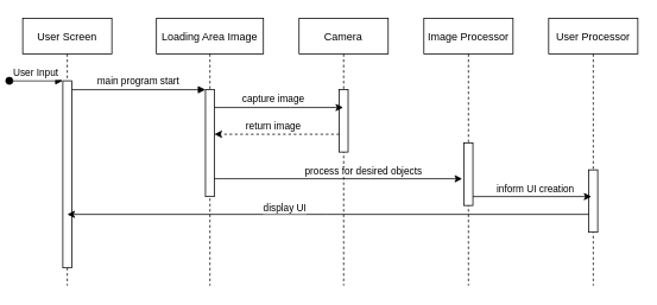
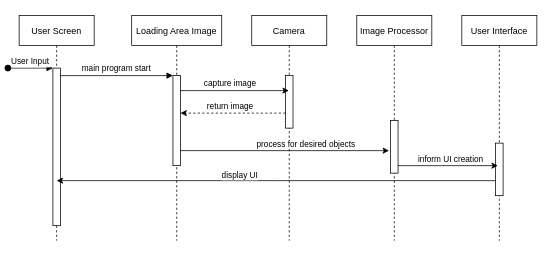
  <mxCell id="0" />
  <mxCell id="1" parent="0" />
  <mxCell id="2" value="User Screen" style="shape=umlLifeline;perimeter=lifelinePerimeter;container=1;collapsible=0;recursiveResize=0;rounded=0;shadow=0;strokeWidth=1;" parent="1" vertex="1"><mxGeometry x="20" y="20" width="100" height="300" as="geometry" /></mxCell>
  <mxCell id="3" value="" style="points=[];perimeter=orthogonalPerimeter;rounded=0;shadow=0;strokeWidth=1;" parent="2" vertex="1"><mxGeometry x="45" y="70" width="10" height="210" as="geometry" /></mxCell>
  <mxCell id="4" value="User Input" style="verticalAlign=bottom;startArrow=oval;endArrow=block;startSize=8;shadow=0;strokeWidth=1;" parent="2" target="3" edge="1"><mxGeometry relative="1" as="geometry"><mxPoint x="-15" y="70" as="sourcePoint" /></mxGeometry></mxCell>
  <mxCell id="5" value="Loading Area Image" style="shape=umlLifeline;perimeter=lifelinePerimeter;container=1;collapsible=0;recursiveResize=0;rounded=0;shadow=0;strokeWidth=1;" parent="1" vertex="1"><mxGeometry x="170" y="20" width="120" height="300" as="geometry" /></mxCell>
  <mxCell id="6" value="" style="points=[];perimeter=orthogonalPerimeter;rounded=0;shadow=0;strokeWidth=1;" parent="5" vertex="1"><mxGeometry x="55" y="80" width="10" height="120" as="geometry" /></mxCell>
  <mxCell id="7" value="main program start" style="verticalAlign=bottom;endArrow=block;entryX=0;entryY=0;shadow=0;strokeWidth=1;" parent="1" source="3" target="6" edge="1"><mxGeometry relative="1" as="geometry"><mxPoint x="175" y="100" as="sourcePoint" /><mxPoint as="offset" /></mxGeometry></mxCell>
  <mxCell id="8" value="Camera" style="shape=umlLifeline;perimeter=lifelinePerimeter;container=1;collapsible=0;recursiveResize=0;rounded=0;shadow=0;strokeWidth=1;" parent="1" vertex="1"><mxGeometry x="330" y="20" width="100" height="300" as="geometry" /></mxCell>
  <mxCell id="9" value="" style="points=[];perimeter=orthogonalPerimeter;rounded=0;shadow=0;strokeWidth=1;" parent="8" vertex="1"><mxGeometry x="45" y="80" width="10" height="70" as="geometry" /></mxCell>
  <mxCell id="10" value="Image Processor" style="shape=umlLifeline;perimeter=lifelinePerimeter;container=1;collapsible=0;recursiveResize=0;rounded=0;shadow=0;strokeWidth=1;" parent="1" vertex="1"><mxGeometry x="470" y="20" width="100" height="300" as="geometry" /></mxCell>
  <mxCell id="11" value="" style="points=[];perimeter=orthogonalPerimeter;rounded=0;shadow=0;strokeWidth=1;" parent="10" vertex="1"><mxGeometry x="45" y="140" width="10" height="70" as="geometry" /></mxCell>
- <mxCell id="12" value="User Processor" style="shape=umlLifeline;perimeter=lifelinePerimeter;container=1;collapsible=0;recursiveResize=0;rounded=0;shadow=0;strokeWidth=1;" parent="1" vertex="1"><mxGeometry x="610" y="20" width="100" height="300" as="geometry" /></mxCell>
+ <mxCell id="12" value="User Interface" style="shape=umlLifeline;perimeter=lifelinePerimeter;container=1;collapsible=0;recursiveResize=0;rounded=0;shadow=0;strokeWidth=1;" parent="1" vertex="1"><mxGeometry x="610" y="20" width="100" height="300" as="geometry" /></mxCell>
  <mxCell id="13" value="" style="points=[];perimeter=orthogonalPerimeter;rounded=0;shadow=0;strokeWidth=1;" parent="12" vertex="1"><mxGeometry x="45" y="170" width="10" height="70" as="geometry" /></mxCell>
  <mxCell id="14" style="edgeStyle=orthogonalEdgeStyle;rounded=0;orthogonalLoop=1;jettySize=auto;html=1;" parent="1" source="6" target="8" edge="1"><mxGeometry relative="1" as="geometry"><Array as="points"><mxPoint x="320" y="120" /><mxPoint x="320" y="120" /></Array></mxGeometry></mxCell>
  <mxCell id="15" value="capture image" style="edgeLabel;html=1;align=center;verticalAlign=middle;resizable=0;points=[];" parent="14" vertex="1" connectable="0"><mxGeometry x="-0.296" y="-2" relative="1" as="geometry"><mxPoint x="14" y="-12" as="offset" /></mxGeometry></mxCell>
  <mxCell id="16" style="edgeStyle=orthogonalEdgeStyle;rounded=0;orthogonalLoop=1;jettySize=auto;html=1;strokeColor=#000000;fillColor=none;dashed=1;" parent="1" source="9" target="6" edge="1"><mxGeometry relative="1" as="geometry"><mxPoint x="240" y="180" as="targetPoint" /><Array as="points"><mxPoint x="270" y="150" /><mxPoint x="270" y="150" /></Array></mxGeometry></mxCell>
  <mxCell id="17" value="return image" style="edgeLabel;html=1;align=center;verticalAlign=middle;resizable=0;points=[];" parent="16" vertex="1" connectable="0"><mxGeometry x="-0.178" y="-1" relative="1" as="geometry"><mxPoint x="-17" y="-9" as="offset" /></mxGeometry></mxCell>
  <mxCell id="18" style="edgeStyle=orthogonalEdgeStyle;rounded=0;orthogonalLoop=1;jettySize=auto;html=1;strokeColor=#000000;fillColor=none;" parent="1" source="6" edge="1"><mxGeometry relative="1" as="geometry"><mxPoint x="513" y="200" as="targetPoint" /><Array as="points"><mxPoint x="410" y="200" /><mxPoint x="410" y="200" /></Array></mxGeometry></mxCell>
  <mxCell id="19" value="process for desired objects" style="edgeLabel;html=1;align=center;verticalAlign=middle;resizable=0;points=[];" parent="18" vertex="1" connectable="0"><mxGeometry x="0.265" y="3" relative="1" as="geometry"><mxPoint x="-10" y="-7" as="offset" /></mxGeometry></mxCell>
  <mxCell id="20" style="edgeStyle=orthogonalEdgeStyle;rounded=0;orthogonalLoop=1;jettySize=auto;html=1;strokeColor=#000000;fillColor=none;" parent="1" source="11" edge="1"><mxGeometry relative="1" as="geometry"><mxPoint x="658" y="220" as="targetPoint" /><Array as="points"><mxPoint x="658" y="220" /></Array></mxGeometry></mxCell>
  <mxCell id="21" value="inform UI creation" style="edgeLabel;html=1;align=center;verticalAlign=middle;resizable=0;points=[];" parent="20" vertex="1" connectable="0"><mxGeometry x="0.169" y="4" relative="1" as="geometry"><mxPoint x="-9" y="-5" as="offset" /></mxGeometry></mxCell>
  <mxCell id="22" style="edgeStyle=orthogonalEdgeStyle;rounded=0;orthogonalLoop=1;jettySize=auto;html=1;strokeColor=#000000;fillColor=none;" parent="1" source="13" edge="1"><mxGeometry relative="1" as="geometry"><Array as="points"><mxPoint x="360" y="240" /><mxPoint x="360" y="240" /></Array><mxPoint x="70" y="240" as="targetPoint" /></mxGeometry></mxCell>
  <mxCell id="23" value="display UI" style="edgeLabel;html=1;align=center;verticalAlign=middle;resizable=0;points=[];" parent="22" vertex="1" connectable="0"><mxGeometry x="0.17" y="-1" relative="1" as="geometry"><mxPoint y="-7" as="offset" /></mxGeometry></mxCell>
